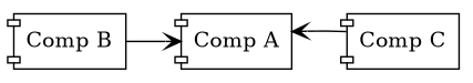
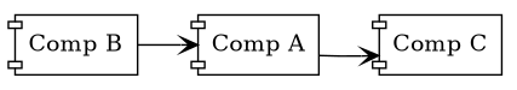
  digraph {
    rankdir=LR
    node [shape=component]
    edge [arrowhead=vee]
    n1 [label="Comp A"]
    n2 [label="Comp C"]
    n3 [label="Comp B"]
-   n2 -> n1
+   n1 -> n2
    n3 -> n1
  }
